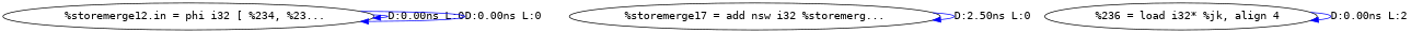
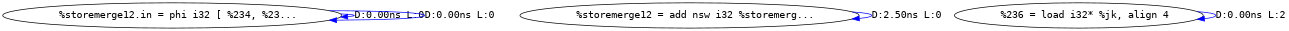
  digraph {
    fontname="DejaVu Sans Mono"
    node [fontname="DejaVu Sans Mono"]
    edge [color=blue fontname="DejaVu Sans Mono"]
    n1 [label="  %storemerge12.in = phi i32 [ %234, %23..."]
-   n2 [label="%storemerge17 = add nsw i32 %storemerg..."]
+   n2 [label="  %storemerge12 = add nsw i32 %storemerg..."]
    n3 [label="  %236 = load i32* %jk, align 4"]
    n1 -> n1 [label="D:0.00ns L:0"]
    n1 -> n1 [label="D:0.00ns L:0"]
    n2 -> n2 [label="D:2.50ns L:0"]
    n3 -> n3 [label="D:0.00ns L:2"]
  }
